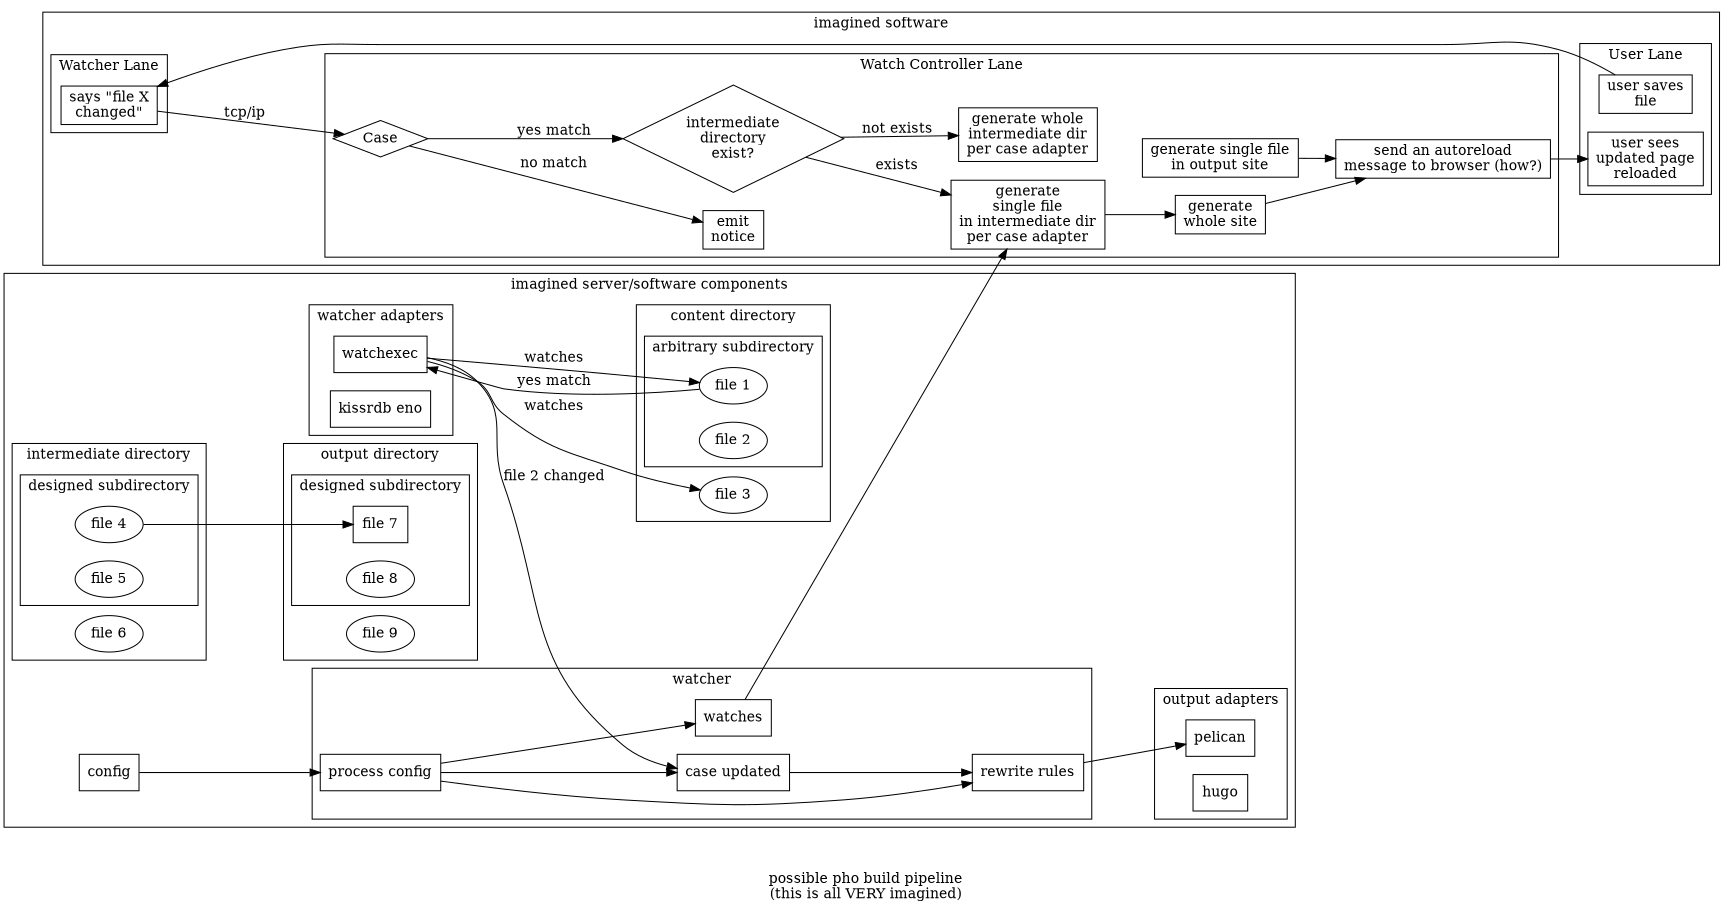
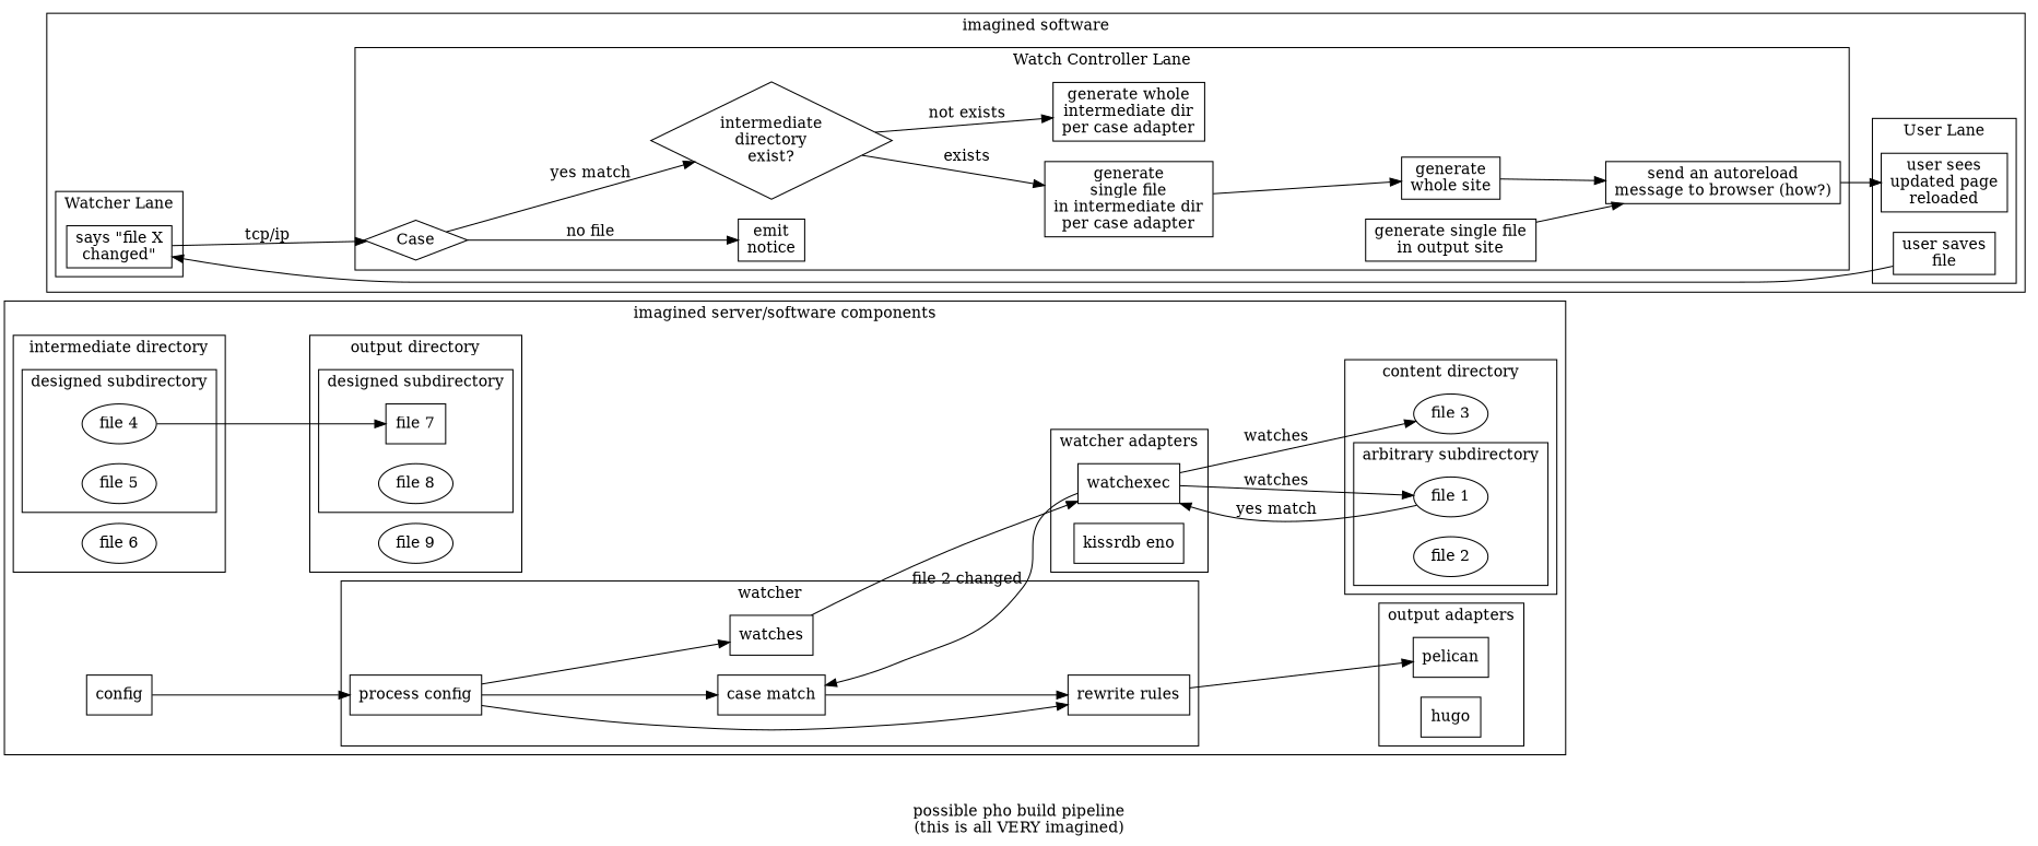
  digraph {
    label="\n\npossible pho build pipeline\n(this is all VERY imagined)"
    rankdir=LR
    node [shape=rect]
    n1 [label="file 1" shape=""]
    n2 [label="file 2" shape=""]
    n3 [label="file 3" shape=""]
    n4 [label="file 7" shape=box]
    n5 [label="file 8" shape=""]
    n6 [label="file 9" shape=""]
    n7 [label="process config"]
    watches
-   n9 [label="case updated"]
+   n9 [label="case match"]
    n10 [label="rewrite rules"]
    pelican
    hugo
    watchexec
    n14 [label="kissrdb eno"]
    n15 [label="file 4" shape=""]
    n16 [label="file 5" shape=""]
    n17 [label="file 6" shape=""]
    n18 [label=config]
    n19 [label="user saves\nfile"]
    n20 [label="user sees\nupdated page\nreloaded"]
    n21 [label="says \"file X\nchanged\""]
    n22 [label=Case shape=diamond]
    n23 [label="emit\nnotice"]
    n24 [label="intermediate\ndirectory\nexist?" shape=diamond]
    n25 [label="generate whole\nintermediate dir\nper case adapter"]
    n26 [label="generate\nsingle file\nin intermediate dir\nper case adapter"]
    n27 [label="generate single file\nin output site"]
    n28 [label="generate\nwhole site"]
    n29 [label="send an autoreload\nmessage to browser (how?)"]
    subgraph cluster_1 {
      label="imagined server/software components"
      n18
      subgraph cluster_2 {
        label="content directory"
        n3
        subgraph cluster_3 {
          label="arbitrary subdirectory"
          n1
          n2
        }
      }
      subgraph cluster_4 {
        label="output directory"
        n6
        subgraph cluster_5 {
          label="designed subdirectory"
          n4
          n5
        }
      }
      subgraph cluster_6 {
        label=watcher
        n7
        watches
        n9
        n10
      }
      subgraph cluster_7 {
        label="output adapters"
        pelican
        hugo
      }
      subgraph cluster_8 {
        label="watcher adapters"
        watchexec
        n14
      }
      subgraph cluster_9 {
        label="intermediate directory"
        n17
        subgraph cluster_10 {
          label="designed subdirectory"
          n15
          n16
        }
      }
    }
    subgraph cluster_11 {
      label="imagined software"
      subgraph cluster_12 {
        label="User Lane"
        n19
        n20
      }
      subgraph cluster_13 {
        label="Watcher Lane"
        n21
      }
      subgraph cluster_14 {
        label="Watch Controller Lane"
        n22
        n23
        n24
        n25
        n26
        n27
        n28
        n29
      }
    }
    n1 -> watchexec [label="yes match"]
    n7 -> watches
    n7 -> n9
    n7 -> n10
-   watches -> n26
+   watches -> watchexec
    n9 -> n10
    n10 -> pelican
    watchexec -> n1 [label=watches]
    watchexec -> n3 [label=watches]
    watchexec -> n9 [label="file 2 changed"]
    n15 -> n4
    n18 -> n7
    n19 -> n21
    n21 -> n22 [label="tcp/ip"]
-   n22 -> n23 [label="no match"]
+   n22 -> n23 [label="no file"]
    n22 -> n24 [label="yes match"]
    n24 -> n25 [label="not exists"]
    n24 -> n26 [label=exists]
    n26 -> n28
    n27 -> n29
    n28 -> n29
    n29 -> n20
  }
